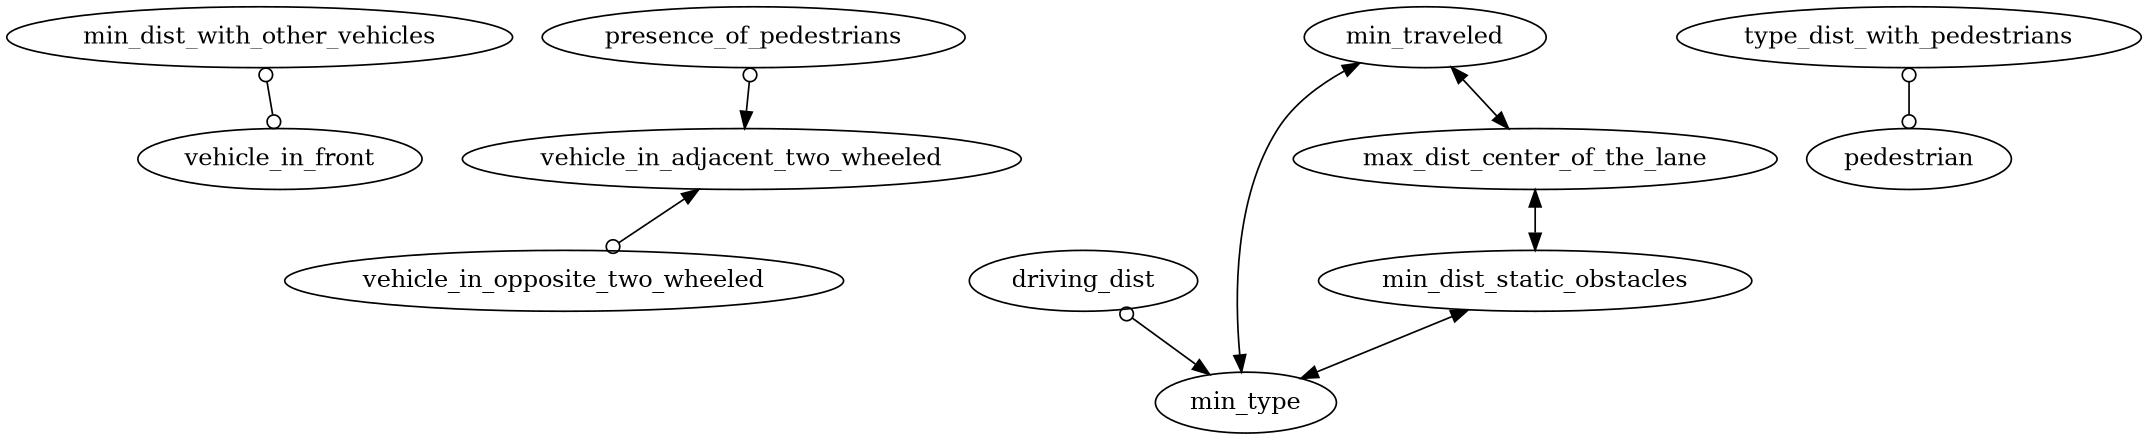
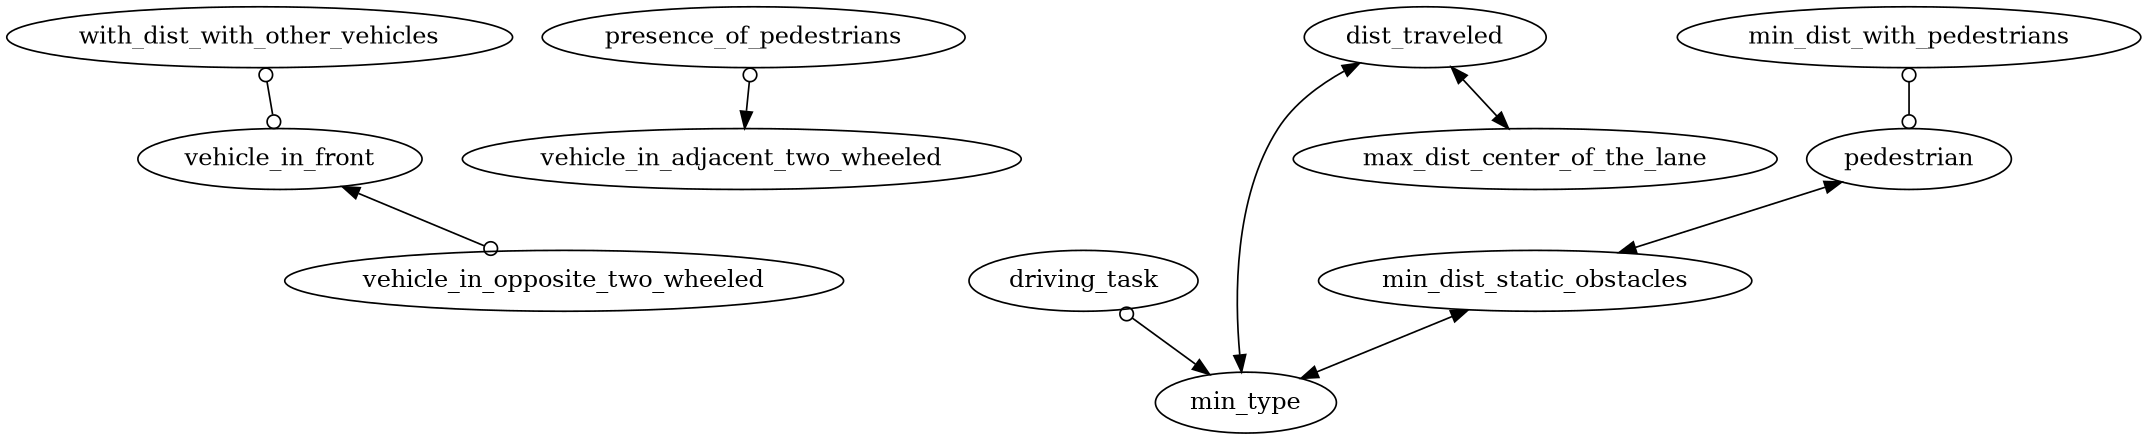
  digraph {
    edge [arrowhead=normal arrowtail=normal dir=both]
    vehicle_in_adjacent_two_wheeled
    vehicle_in_opposite_two_wheeled
-   min_dist_with_other_vehicles
+   min_dist_with_other_vehicles [label=with_dist_with_other_vehicles]
    vehicle_in_front
    n5 [label=min_type]
-   driving_task [label=driving_dist]
+   driving_task
    min_dist_static_obstacles
    n8 [label=presence_of_pedestrians]
-   dist_traveled [label=min_traveled]
+   dist_traveled
    max_dist_center_of_the_lane
-   min_dist_with_pedestrians [label=type_dist_with_pedestrians]
+   min_dist_with_pedestrians
    pedestrian
-   vehicle_in_adjacent_two_wheeled -> vehicle_in_opposite_two_wheeled [arrowhead=odot]
+   vehicle_in_front -> vehicle_in_opposite_two_wheeled [arrowhead=odot]
    min_dist_with_other_vehicles -> vehicle_in_front [arrowhead=odot arrowtail=odot]
    driving_task -> n5 [arrowtail=odot]
    min_dist_static_obstacles -> n5
    n8 -> vehicle_in_adjacent_two_wheeled [arrowtail=odot]
    dist_traveled -> n5
    dist_traveled -> max_dist_center_of_the_lane
-   max_dist_center_of_the_lane -> min_dist_static_obstacles
+   pedestrian -> min_dist_static_obstacles
    min_dist_with_pedestrians -> pedestrian [arrowhead=odot arrowtail=odot]
  }
